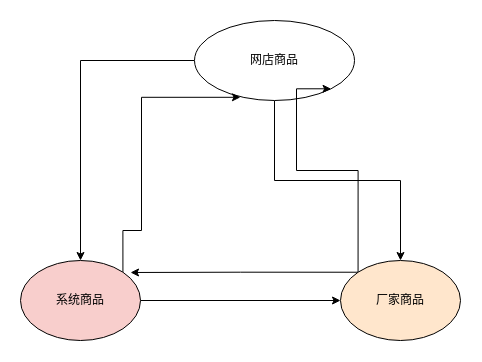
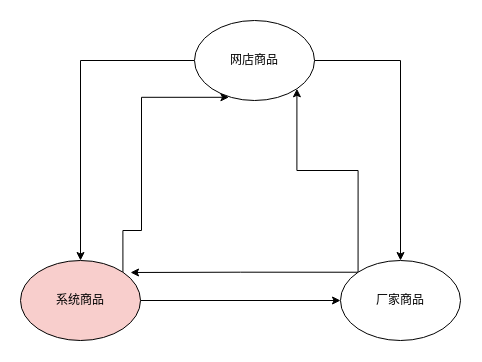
  <mxCell id="0" />
  <mxCell id="1" parent="0" />
  <mxCell id="2" style="edgeStyle=orthogonalEdgeStyle;rounded=0;orthogonalLoop=1;jettySize=auto;html=1;entryX=0.5;entryY=0;entryDx=0;entryDy=0;" edge="1" parent="1" source="4" target="7"><mxGeometry relative="1" as="geometry" /></mxCell>
  <mxCell id="3" style="edgeStyle=orthogonalEdgeStyle;rounded=0;orthogonalLoop=1;jettySize=auto;html=1;entryX=0.5;entryY=0;entryDx=0;entryDy=0;" edge="1" parent="1" source="4" target="10"><mxGeometry relative="1" as="geometry" /></mxCell>
- <mxCell id="4" value="网店商品" style="ellipse;whiteSpace=wrap;html=1;" vertex="1" parent="1"><mxGeometry x="194" y="20" width="160" height="80" as="geometry" /></mxCell>
+ <mxCell id="4" value="网店商品" style="ellipse;whiteSpace=wrap;html=1;" vertex="1" parent="1"><mxGeometry x="194" y="20" width="120" height="80" as="geometry" /></mxCell>
  <mxCell id="5" style="edgeStyle=orthogonalEdgeStyle;rounded=0;orthogonalLoop=1;jettySize=auto;html=1;entryX=0;entryY=0.5;entryDx=0;entryDy=0;" edge="1" parent="1" source="7" target="10"><mxGeometry relative="1" as="geometry" /></mxCell>
  <mxCell id="6" style="edgeStyle=orthogonalEdgeStyle;rounded=0;orthogonalLoop=1;jettySize=auto;html=1;exitX=1;exitY=0;exitDx=0;exitDy=0;entryX=0.287;entryY=0.96;entryDx=0;entryDy=0;entryPerimeter=0;" edge="1" parent="1" source="7" target="4"><mxGeometry relative="1" as="geometry"><mxPoint x="140" y="100" as="targetPoint" /><Array as="points"><mxPoint x="122" y="230" /><mxPoint x="141" y="230" /><mxPoint x="141" y="97" /></Array></mxGeometry></mxCell>
  <mxCell id="7" value="系统商品" style="ellipse;whiteSpace=wrap;html=1;fillColor=#f8cecc;" vertex="1" parent="1"><mxGeometry x="20" y="260" width="120" height="80" as="geometry" /></mxCell>
  <mxCell id="8" style="edgeStyle=orthogonalEdgeStyle;rounded=0;orthogonalLoop=1;jettySize=auto;html=1;exitX=0;exitY=0;exitDx=0;exitDy=0;entryX=0.917;entryY=0.15;entryDx=0;entryDy=0;entryPerimeter=0;" edge="1" parent="1" source="10" target="7"><mxGeometry relative="1" as="geometry" /></mxCell>
  <mxCell id="9" style="edgeStyle=orthogonalEdgeStyle;rounded=0;orthogonalLoop=1;jettySize=auto;html=1;exitX=0;exitY=0;exitDx=0;exitDy=0;entryX=1;entryY=1;entryDx=0;entryDy=0;" edge="1" parent="1" source="10" target="4"><mxGeometry relative="1" as="geometry"><Array as="points"><mxPoint x="358" y="170" /><mxPoint x="296" y="170" /></Array></mxGeometry></mxCell>
- <mxCell id="10" value="厂家商品" style="ellipse;whiteSpace=wrap;html=1;fillColor=#ffe6cc;" vertex="1" parent="1"><mxGeometry x="340" y="260" width="120" height="80" as="geometry" /></mxCell>
+ <mxCell id="10" value="厂家商品" style="ellipse;whiteSpace=wrap;html=1;" vertex="1" parent="1"><mxGeometry x="340" y="260" width="120" height="80" as="geometry" /></mxCell>
